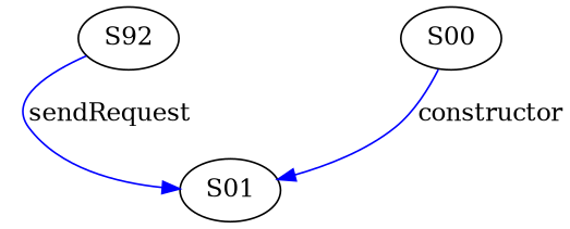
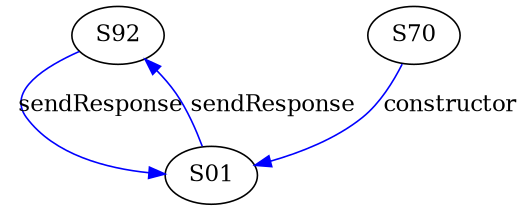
  digraph {
    edge [color=blue]
    n1 [label=S92]
    S01
-   S00
-   n1 -> S01 [label=sendRequest]
+   S00 [label=S70]
+   n1 -> S01 [label=sendResponse]
+   S01 -> n1 [label=sendResponse]
    S00 -> S01 [label=constructor]
  }
